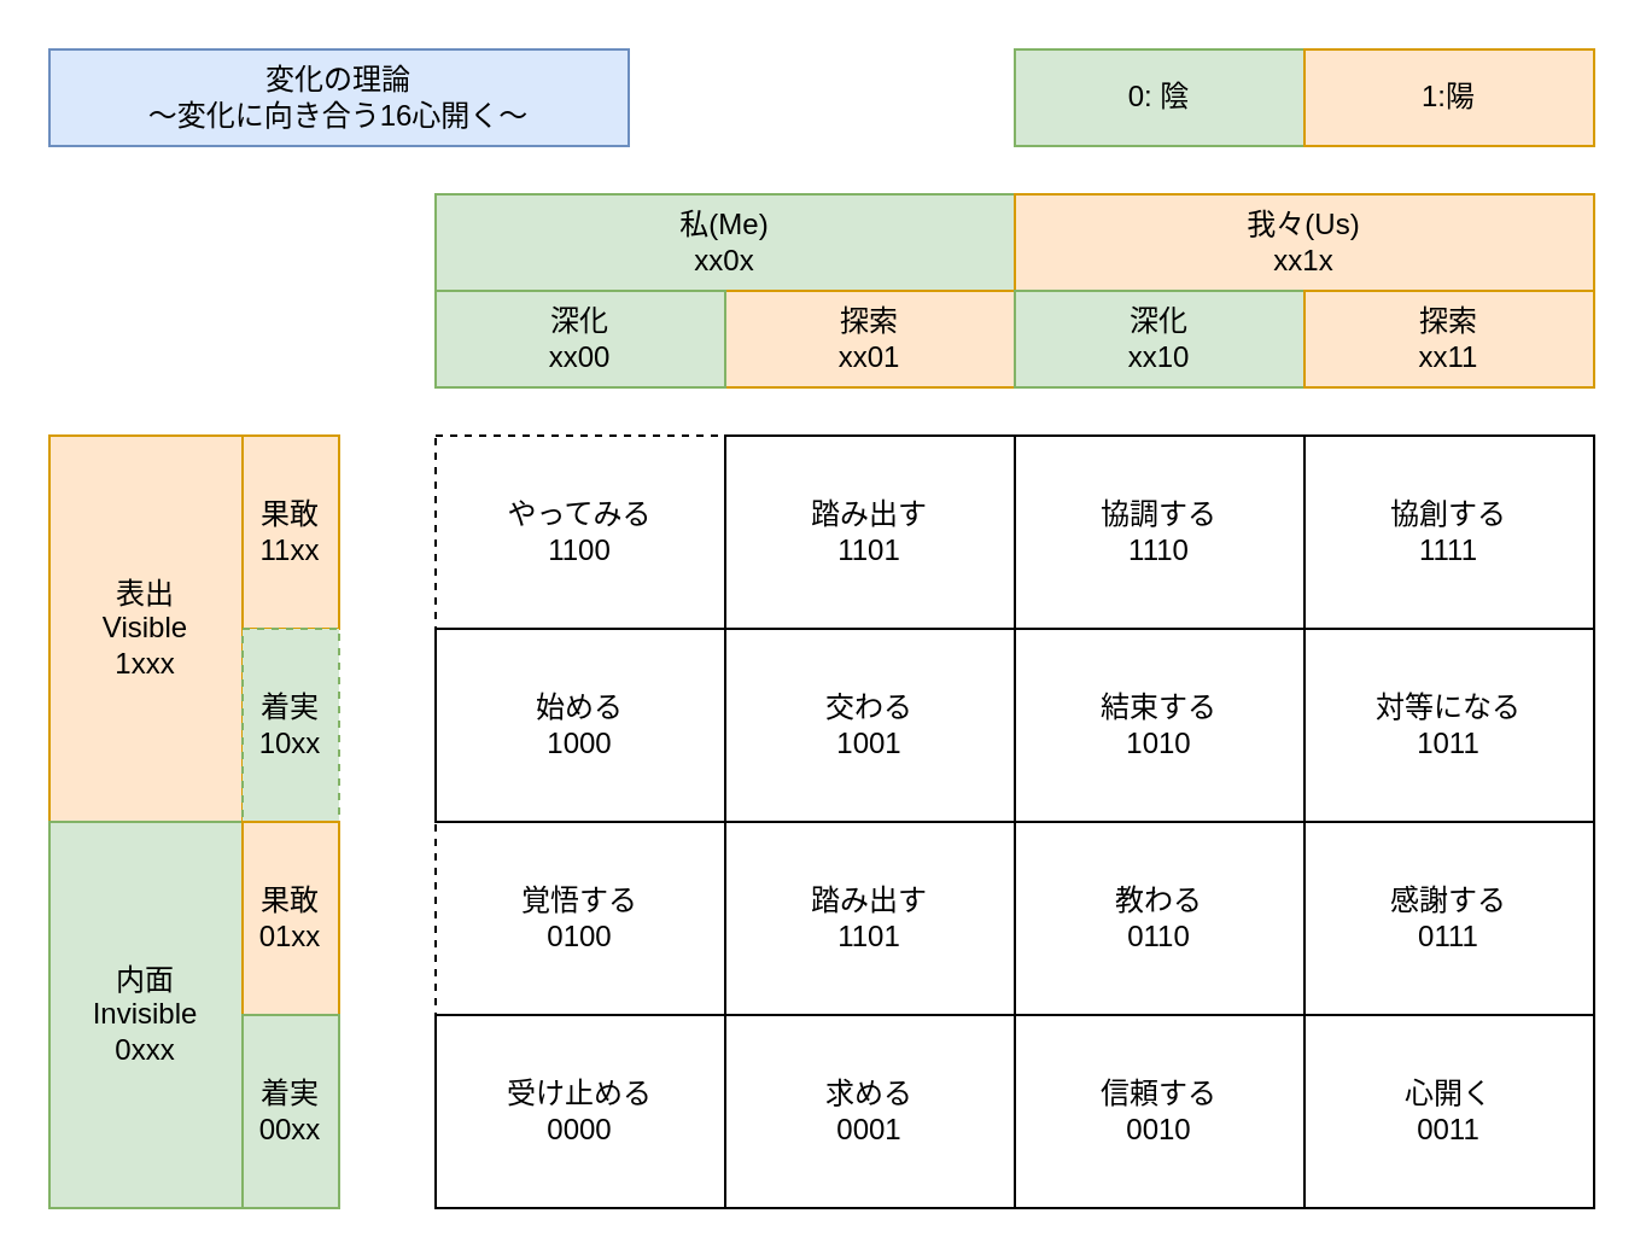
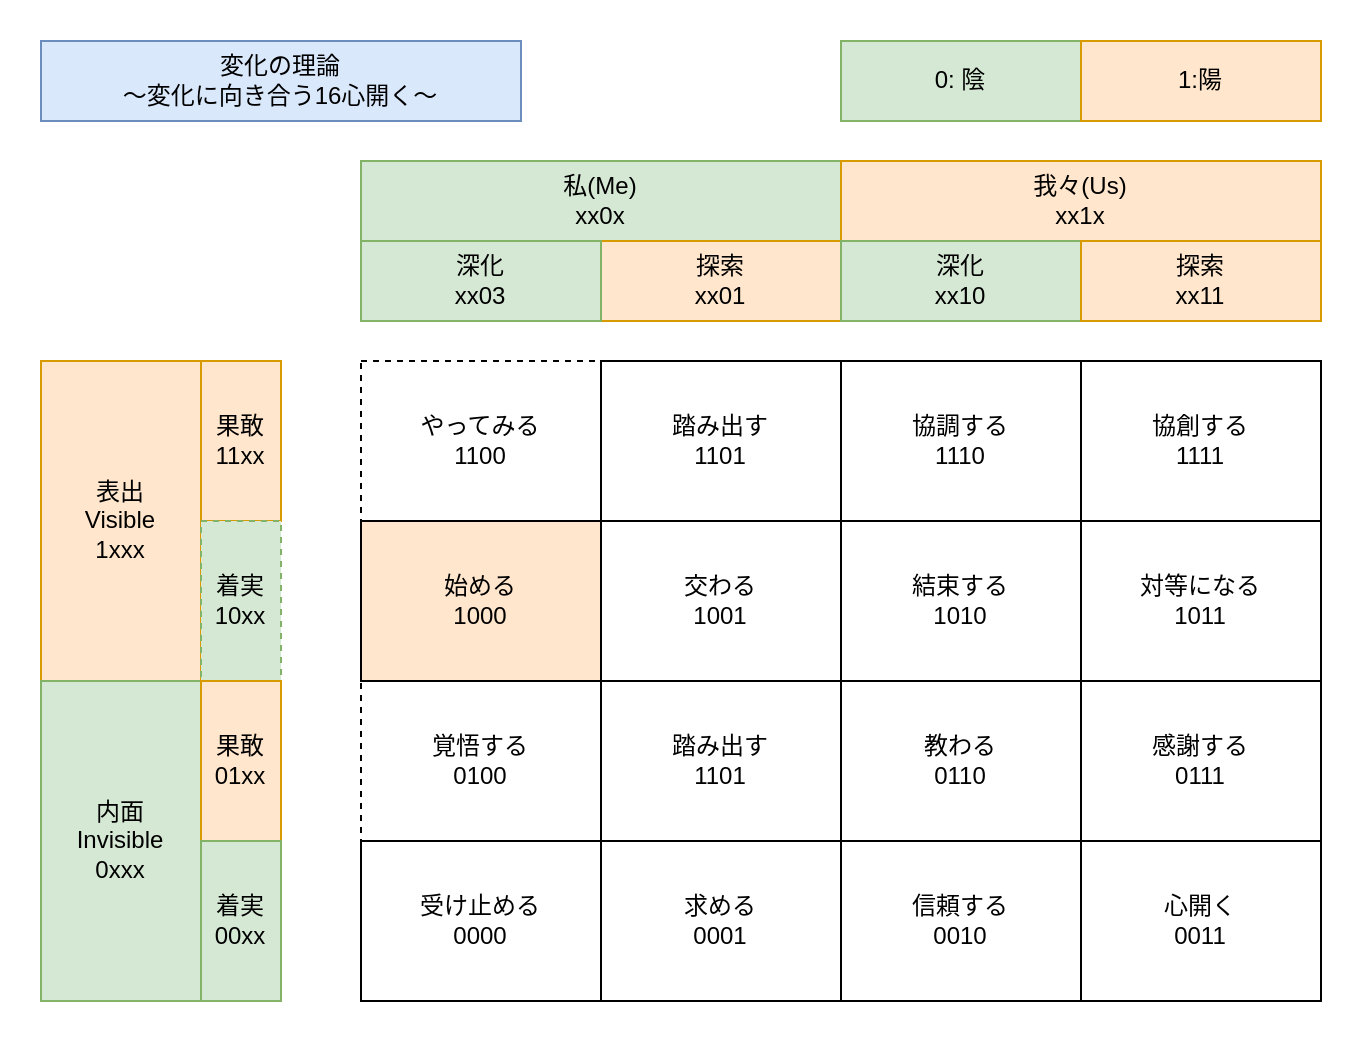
  <mxCell id="0" />
  <mxCell id="1" parent="0" />
  <mxCell id="2" value="変化の理論&lt;div&gt;～変化に向き合う16心開く～&lt;/div&gt;" style="text;html=1;align=center;verticalAlign=middle;whiteSpace=wrap;rounded=0;fillColor=#dae8fc;strokeColor=#6c8ebf;" parent="1" vertex="1"><mxGeometry x="20" y="20" width="240" height="40" as="geometry" /></mxCell>
  <mxCell id="3" value="私(&lt;span style=&quot;background-color: transparent; color: light-dark(rgb(0, 0, 0), rgb(255, 255, 255));&quot;&gt;Me)&lt;/span&gt;&lt;div&gt;xx0x&lt;/div&gt;" style="rounded=0;whiteSpace=wrap;html=1;fillColor=#d5e8d4;strokeColor=#82b366;" parent="1" vertex="1"><mxGeometry x="180" y="80" width="240" height="40" as="geometry" /></mxCell>
  <mxCell id="4" value="我々(&lt;span style=&quot;background-color: transparent; color: light-dark(rgb(0, 0, 0), rgb(255, 255, 255));&quot;&gt;Us)&lt;/span&gt;&lt;div&gt;&lt;span style=&quot;background-color: transparent; color: light-dark(rgb(0, 0, 0), rgb(255, 255, 255));&quot;&gt;xx1x&lt;/span&gt;&lt;/div&gt;" style="rounded=0;whiteSpace=wrap;html=1;fillColor=#ffe6cc;strokeColor=#d79b00;" parent="1" vertex="1"><mxGeometry x="420" y="80" width="240" height="40" as="geometry" /></mxCell>
  <mxCell id="5" value="表出&lt;div&gt;Visible&lt;/div&gt;&lt;div&gt;1xxx&lt;/div&gt;" style="rounded=0;whiteSpace=wrap;html=1;fillColor=#ffe6cc;strokeColor=#d79b00;" parent="1" vertex="1"><mxGeometry x="20" y="180" width="80" height="160" as="geometry" /></mxCell>
  <mxCell id="6" value="内面&lt;div&gt;Invisible&lt;/div&gt;&lt;div&gt;0xxx&lt;/div&gt;" style="rounded=0;whiteSpace=wrap;html=1;fillColor=#d5e8d4;strokeColor=#82b366;" parent="1" vertex="1"><mxGeometry x="20" y="340" width="80" height="160" as="geometry" /></mxCell>
  <mxCell id="7" value="覚悟する&lt;div&gt;0100&lt;/div&gt;" style="rounded=0;whiteSpace=wrap;html=1;dashed=1;" parent="1" vertex="1"><mxGeometry x="180" y="340" width="120" height="80" as="geometry" /></mxCell>
  <mxCell id="8" value="受け止める&lt;div&gt;0000&lt;/div&gt;" style="rounded=0;whiteSpace=wrap;html=1;" parent="1" vertex="1"><mxGeometry x="180" y="420" width="120" height="80" as="geometry" /></mxCell>
  <mxCell id="9" value="踏み出す&lt;div&gt;1101&lt;/div&gt;" style="rounded=0;whiteSpace=wrap;html=1;" parent="1" vertex="1"><mxGeometry x="300" y="340" width="120" height="80" as="geometry" /></mxCell>
  <mxCell id="10" value="求める&lt;div&gt;0001&lt;/div&gt;" style="rounded=0;whiteSpace=wrap;html=1;" parent="1" vertex="1"><mxGeometry x="300" y="420" width="120" height="80" as="geometry" /></mxCell>
  <mxCell id="11" value="探索&lt;div&gt;xx01&lt;/div&gt;" style="rounded=0;whiteSpace=wrap;html=1;fillColor=#ffe6cc;strokeColor=#d79b00;" vertex="1" parent="1"><mxGeometry x="300" y="120" width="120" height="40" as="geometry" /></mxCell>
- <mxCell id="12" value="深化&lt;br&gt;&lt;div&gt;xx00&lt;/div&gt;" style="rounded=0;whiteSpace=wrap;html=1;fillColor=#d5e8d4;strokeColor=#82b366;" vertex="1" parent="1"><mxGeometry x="180" y="120" width="120" height="40" as="geometry" /></mxCell>
+ <mxCell id="12" value="深化&lt;br&gt;&lt;div&gt;xx03&lt;/div&gt;" style="rounded=0;whiteSpace=wrap;html=1;fillColor=#d5e8d4;strokeColor=#82b366;" vertex="1" parent="1"><mxGeometry x="180" y="120" width="120" height="40" as="geometry" /></mxCell>
  <mxCell id="13" value="果敢&lt;div&gt;11xx&lt;/div&gt;" style="rounded=0;whiteSpace=wrap;html=1;fillColor=#ffe6cc;strokeColor=#d79b00;" vertex="1" parent="1"><mxGeometry x="100" y="180" width="40" height="80" as="geometry" /></mxCell>
  <mxCell id="14" value="着実&lt;div&gt;10xx&lt;/div&gt;" style="rounded=0;whiteSpace=wrap;html=1;fillColor=#d5e8d4;strokeColor=#82b366;dashed=1;" vertex="1" parent="1"><mxGeometry x="100" y="260" width="40" height="80" as="geometry" /></mxCell>
  <mxCell id="15" value="果敢&lt;div&gt;01xx&lt;/div&gt;" style="rounded=0;whiteSpace=wrap;html=1;fillColor=#ffe6cc;strokeColor=#d79b00;" vertex="1" parent="1"><mxGeometry x="100" y="340" width="40" height="80" as="geometry" /></mxCell>
  <mxCell id="16" value="着実&lt;div&gt;00xx&lt;/div&gt;" style="rounded=0;whiteSpace=wrap;html=1;fillColor=#d5e8d4;strokeColor=#82b366;" vertex="1" parent="1"><mxGeometry x="100" y="420" width="40" height="80" as="geometry" /></mxCell>
  <mxCell id="17" value="深化&lt;div&gt;xx10&lt;/div&gt;" style="rounded=0;whiteSpace=wrap;html=1;fillColor=#d5e8d4;strokeColor=#82b366;" vertex="1" parent="1"><mxGeometry x="420" y="120" width="120" height="40" as="geometry" /></mxCell>
  <mxCell id="18" value="探索&lt;div&gt;xx11&lt;/div&gt;" style="rounded=0;whiteSpace=wrap;html=1;fillColor=#ffe6cc;strokeColor=#d79b00;" vertex="1" parent="1"><mxGeometry x="540" y="120" width="120" height="40" as="geometry" /></mxCell>
  <mxCell id="19" value="0: 陰" style="rounded=0;whiteSpace=wrap;html=1;fillColor=#d5e8d4;strokeColor=#82b366;" vertex="1" parent="1"><mxGeometry x="420" y="20" width="120" height="40" as="geometry" /></mxCell>
  <mxCell id="20" value="1:陽" style="rounded=0;whiteSpace=wrap;html=1;fillColor=#ffe6cc;strokeColor=#d79b00;" vertex="1" parent="1"><mxGeometry x="540" y="20" width="120" height="40" as="geometry" /></mxCell>
  <mxCell id="21" value="やってみる&lt;div&gt;1100&lt;/div&gt;" style="rounded=0;whiteSpace=wrap;html=1;dashed=1;" vertex="1" parent="1"><mxGeometry x="180" y="180" width="120" height="80" as="geometry" /></mxCell>
- <mxCell id="22" value="始める&lt;div&gt;1000&lt;/div&gt;" style="rounded=0;whiteSpace=wrap;html=1;" vertex="1" parent="1"><mxGeometry x="180" y="260" width="120" height="80" as="geometry" /></mxCell>
+ <mxCell id="22" value="始める&lt;div&gt;1000&lt;/div&gt;" style="rounded=0;whiteSpace=wrap;html=1;fillColor=#ffe6cc;" vertex="1" parent="1"><mxGeometry x="180" y="260" width="120" height="80" as="geometry" /></mxCell>
  <mxCell id="23" value="交わる&lt;div&gt;1001&lt;/div&gt;" style="rounded=0;whiteSpace=wrap;html=1;" vertex="1" parent="1"><mxGeometry x="300" y="260" width="120" height="80" as="geometry" /></mxCell>
  <mxCell id="24" value="踏み出す&lt;div&gt;1101&lt;/div&gt;" style="rounded=0;whiteSpace=wrap;html=1;" vertex="1" parent="1"><mxGeometry x="300" y="180" width="120" height="80" as="geometry" /></mxCell>
  <mxCell id="25" value="教わる&lt;br&gt;&lt;div&gt;0110&lt;/div&gt;" style="rounded=0;whiteSpace=wrap;html=1;" vertex="1" parent="1"><mxGeometry x="420" y="340" width="120" height="80" as="geometry" /></mxCell>
  <mxCell id="26" value="信頼する&lt;div&gt;0010&lt;/div&gt;" style="rounded=0;whiteSpace=wrap;html=1;" vertex="1" parent="1"><mxGeometry x="420" y="420" width="120" height="80" as="geometry" /></mxCell>
  <mxCell id="27" value="感謝する&lt;br&gt;&lt;div&gt;0111&lt;/div&gt;" style="rounded=0;whiteSpace=wrap;html=1;" vertex="1" parent="1"><mxGeometry x="540" y="340" width="120" height="80" as="geometry" /></mxCell>
  <mxCell id="28" value="心開く&lt;div&gt;0011&lt;/div&gt;" style="rounded=0;whiteSpace=wrap;html=1;" vertex="1" parent="1"><mxGeometry x="540" y="420" width="120" height="80" as="geometry" /></mxCell>
  <mxCell id="29" value="協調する&lt;br&gt;&lt;div&gt;1110&lt;/div&gt;" style="rounded=0;whiteSpace=wrap;html=1;" vertex="1" parent="1"><mxGeometry x="420" y="180" width="120" height="80" as="geometry" /></mxCell>
  <mxCell id="30" value="結束する&lt;div&gt;1010&lt;/div&gt;" style="rounded=0;whiteSpace=wrap;html=1;" vertex="1" parent="1"><mxGeometry x="420" y="260" width="120" height="80" as="geometry" /></mxCell>
  <mxCell id="31" value="対等になる&lt;br&gt;&lt;div&gt;1011&lt;/div&gt;" style="rounded=0;whiteSpace=wrap;html=1;" vertex="1" parent="1"><mxGeometry x="540" y="260" width="120" height="80" as="geometry" /></mxCell>
  <mxCell id="32" value="協創する&lt;br&gt;&lt;div&gt;1111&lt;/div&gt;" style="rounded=0;whiteSpace=wrap;html=1;" vertex="1" parent="1"><mxGeometry x="540" y="180" width="120" height="80" as="geometry" /></mxCell>
